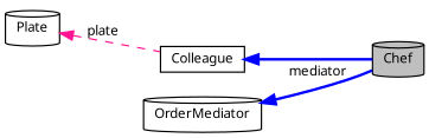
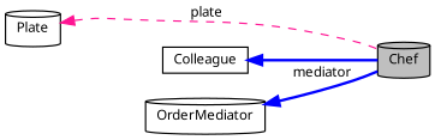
  digraph {
    fontname="Noto Sans"
    rankdir=LR
    node [color=black fillcolor=white fontname="Noto Sans" fontsize=10 shape=cylinder style=filled]
    edge [color=blue dir=back fontname="Noto Sans" fontsize=10 labelfontname=Helvetica labelfontsize=10 style=bold]
    n1 [fillcolor=grey75 fontcolor=black height=0.2 label=Chef width=0.4]
    n2 [height=0.2 label=Colleague shape=box width=0.4]
    n3 [height=0.2 label=OrderMediator width=0.4]
    n4 [height=0.2 label=Plate width=0.4]
    n2 -> n1
    n3 -> n1 [label=" mediator"]
-   n4 -> n2 [color=deeppink label=" plate" style=dashed]
+   n4 -> n1 [color=deeppink label=" plate" style=dashed]
  }
